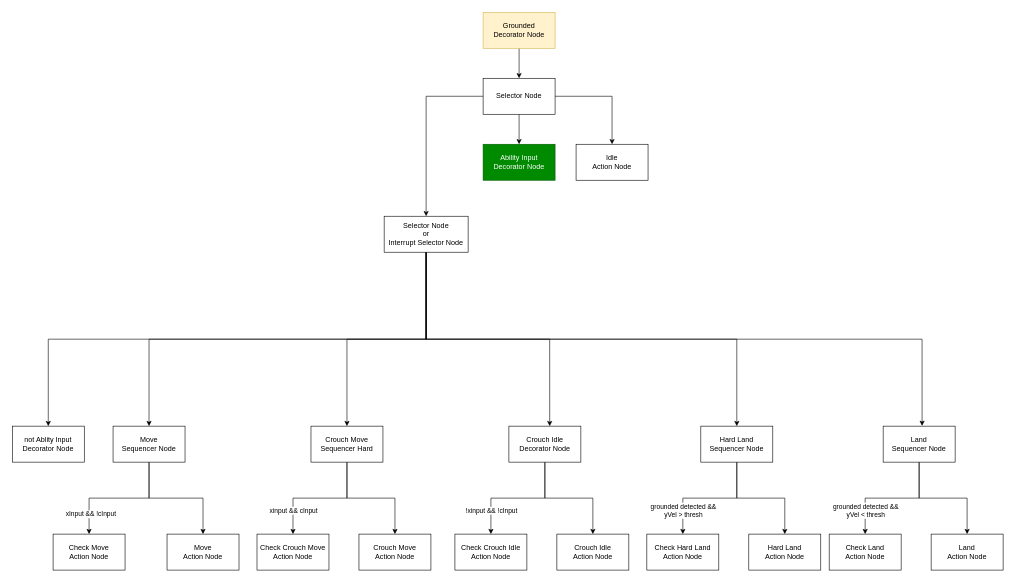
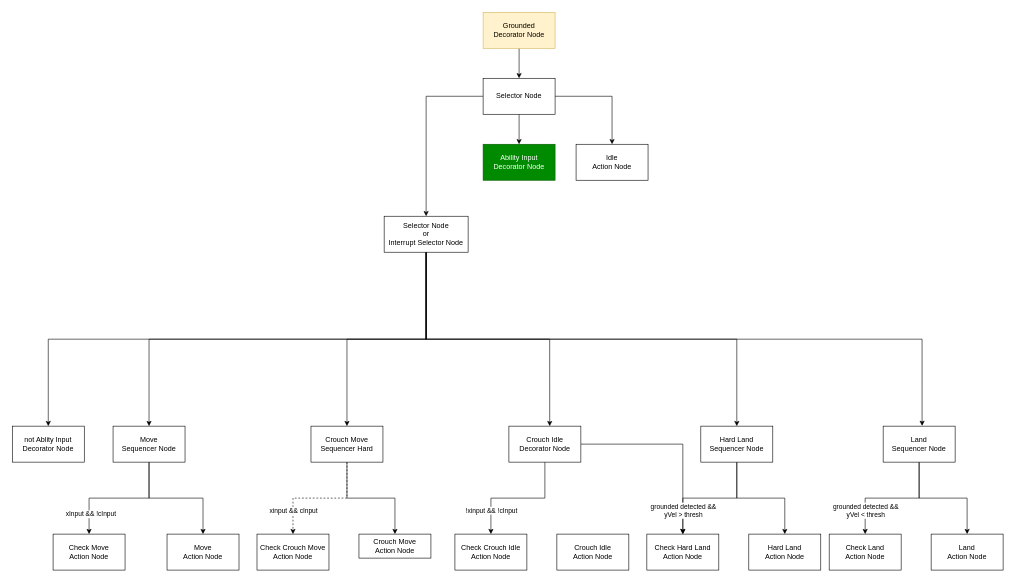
  <mxCell id="0" />
  <mxCell id="1" parent="0" />
  <mxCell id="2" value="Idle&lt;div&gt;Action Node&lt;/div&gt;" style="rounded=0;whiteSpace=wrap;html=1;" parent="1" vertex="1"><mxGeometry x="960" y="240" width="120" height="60" as="geometry" /></mxCell>
  <mxCell id="3" value="Move&lt;div&gt;Action Node&lt;/div&gt;" style="rounded=0;whiteSpace=wrap;html=1;" parent="1" vertex="1"><mxGeometry x="278" y="890" width="120" height="60" as="geometry" /></mxCell>
  <mxCell id="4" value="Check Move&lt;div&gt;Action Node&lt;/div&gt;" style="rounded=0;whiteSpace=wrap;html=1;" parent="1" vertex="1"><mxGeometry x="88" y="890" width="120" height="60" as="geometry" /></mxCell>
  <mxCell id="5" style="edgeStyle=orthogonalEdgeStyle;rounded=0;orthogonalLoop=1;jettySize=auto;html=1;entryX=0.5;entryY=0;entryDx=0;entryDy=0;" parent="1" source="8" target="4" edge="1"><mxGeometry relative="1" as="geometry" /></mxCell>
  <mxCell id="6" value="xInput &amp;amp;&amp;amp; !cInput" style="edgeLabel;html=1;align=center;verticalAlign=middle;resizable=0;points=[];" parent="5" vertex="1" connectable="0"><mxGeometry x="0.695" y="2" relative="1" as="geometry"><mxPoint as="offset" /></mxGeometry></mxCell>
  <mxCell id="7" style="edgeStyle=orthogonalEdgeStyle;rounded=0;orthogonalLoop=1;jettySize=auto;html=1;" parent="1" source="8" target="3" edge="1"><mxGeometry relative="1" as="geometry" /></mxCell>
  <mxCell id="8" value="Move&lt;div&gt;Sequencer Node&lt;/div&gt;" style="rounded=0;whiteSpace=wrap;html=1;" parent="1" vertex="1"><mxGeometry x="188" y="710" width="120" height="60" as="geometry" /></mxCell>
- <mxCell id="9" value="&lt;div&gt;Crouch Move&lt;/div&gt;&lt;div&gt;Action Node&lt;/div&gt;" style="rounded=0;whiteSpace=wrap;html=1;" parent="1" vertex="1"><mxGeometry x="598" y="890" width="120" height="60" as="geometry" /></mxCell>
+ <mxCell id="9" value="&lt;div&gt;Crouch Move&lt;/div&gt;&lt;div&gt;Action Node&lt;/div&gt;" style="rounded=0;whiteSpace=wrap;html=1;" parent="1" vertex="1"><mxGeometry x="598" y="890" width="120" height="40" as="geometry" /></mxCell>
  <mxCell id="10" value="Check Crouch Move&lt;div&gt;Action Node&lt;/div&gt;" style="rounded=0;whiteSpace=wrap;html=1;" parent="1" vertex="1"><mxGeometry x="428" y="890" width="120" height="60" as="geometry" /></mxCell>
- <mxCell id="11" style="edgeStyle=orthogonalEdgeStyle;rounded=0;orthogonalLoop=1;jettySize=auto;html=1;entryX=0.5;entryY=0;entryDx=0;entryDy=0;" parent="1" source="14" target="10" edge="1"><mxGeometry relative="1" as="geometry" /></mxCell>
+ <mxCell id="11" style="edgeStyle=orthogonalEdgeStyle;rounded=0;orthogonalLoop=1;jettySize=auto;html=1;entryX=0.5;entryY=0;entryDx=0;entryDy=0;dashed=1;" parent="1" source="14" target="10" edge="1"><mxGeometry relative="1" as="geometry" /></mxCell>
  <mxCell id="12" value="xinput &amp;amp;&amp;amp; cInput" style="edgeLabel;html=1;align=center;verticalAlign=middle;resizable=0;points=[];" parent="11" vertex="1" connectable="0"><mxGeometry x="0.619" relative="1" as="geometry"><mxPoint as="offset" /></mxGeometry></mxCell>
  <mxCell id="13" style="edgeStyle=orthogonalEdgeStyle;rounded=0;orthogonalLoop=1;jettySize=auto;html=1;" parent="1" source="14" target="9" edge="1"><mxGeometry relative="1" as="geometry" /></mxCell>
  <mxCell id="14" value="&lt;div&gt;Crouch Move&lt;/div&gt;&lt;div&gt;Sequencer Hard&lt;/div&gt;" style="rounded=0;whiteSpace=wrap;html=1;" parent="1" vertex="1"><mxGeometry x="518" y="710" width="120" height="60" as="geometry" /></mxCell>
  <mxCell id="15" value="&lt;div&gt;Crouch Idle&lt;/div&gt;&lt;div&gt;Action Node&lt;/div&gt;" style="rounded=0;whiteSpace=wrap;html=1;" parent="1" vertex="1"><mxGeometry x="928" y="890" width="120" height="60" as="geometry" /></mxCell>
  <mxCell id="16" value="Check Crouch Idle&lt;div&gt;Action Node&lt;/div&gt;" style="rounded=0;whiteSpace=wrap;html=1;" parent="1" vertex="1"><mxGeometry x="758" y="890" width="120" height="60" as="geometry" /></mxCell>
  <mxCell id="17" style="edgeStyle=orthogonalEdgeStyle;rounded=0;orthogonalLoop=1;jettySize=auto;html=1;entryX=0.5;entryY=0;entryDx=0;entryDy=0;" parent="1" source="20" target="16" edge="1"><mxGeometry relative="1" as="geometry" /></mxCell>
  <mxCell id="18" value="!xinput &amp;amp;&amp;amp; !cInput" style="edgeLabel;html=1;align=center;verticalAlign=middle;resizable=0;points=[];" parent="17" vertex="1" connectable="0"><mxGeometry x="0.619" relative="1" as="geometry"><mxPoint as="offset" /></mxGeometry></mxCell>
- <mxCell id="19" style="edgeStyle=orthogonalEdgeStyle;rounded=0;orthogonalLoop=1;jettySize=auto;html=1;" parent="1" source="20" target="15" edge="1"><mxGeometry relative="1" as="geometry" /></mxCell>
+ <mxCell id="19" style="edgeStyle=orthogonalEdgeStyle;rounded=0;orthogonalLoop=1;jettySize=auto;html=1;" parent="1" source="20" target="30" edge="1"><mxGeometry relative="1" as="geometry" /></mxCell>
  <mxCell id="20" value="&lt;div&gt;Crouch Idle&lt;/div&gt;&lt;div&gt;Decorator Node&lt;/div&gt;" style="rounded=0;whiteSpace=wrap;html=1;" parent="1" vertex="1"><mxGeometry x="848" y="710" width="120" height="60" as="geometry" /></mxCell>
  <mxCell id="21" style="edgeStyle=orthogonalEdgeStyle;rounded=0;orthogonalLoop=1;jettySize=auto;html=1;exitX=0.5;exitY=1;exitDx=0;exitDy=0;entryX=0.5;entryY=0;entryDx=0;entryDy=0;" parent="1" source="22" target="45" edge="1"><mxGeometry relative="1" as="geometry" /></mxCell>
  <mxCell id="22" value="Grounded&lt;div&gt;Decorator Node&lt;/div&gt;" style="rounded=0;whiteSpace=wrap;html=1;fillColor=#fff2cc;strokeColor=#d6b656;" parent="1" vertex="1"><mxGeometry x="805" y="20" width="120" height="60" as="geometry" /></mxCell>
  <mxCell id="23" style="edgeStyle=orthogonalEdgeStyle;rounded=0;orthogonalLoop=1;jettySize=auto;html=1;entryX=0.5;entryY=0;entryDx=0;entryDy=0;exitX=0.5;exitY=1;exitDx=0;exitDy=0;" parent="1" source="27" target="8" edge="1"><mxGeometry relative="1" as="geometry" /></mxCell>
  <mxCell id="24" style="edgeStyle=orthogonalEdgeStyle;rounded=0;orthogonalLoop=1;jettySize=auto;html=1;entryX=0.5;entryY=0;entryDx=0;entryDy=0;exitX=0.5;exitY=1;exitDx=0;exitDy=0;" parent="1" source="27" target="14" edge="1"><mxGeometry relative="1" as="geometry" /></mxCell>
  <mxCell id="25" style="edgeStyle=orthogonalEdgeStyle;rounded=0;orthogonalLoop=1;jettySize=auto;html=1;exitX=0.5;exitY=1;exitDx=0;exitDy=0;entryX=0.5;entryY=0;entryDx=0;entryDy=0;" parent="1" source="27" target="34" edge="1"><mxGeometry relative="1" as="geometry" /></mxCell>
  <mxCell id="26" style="edgeStyle=orthogonalEdgeStyle;rounded=0;orthogonalLoop=1;jettySize=auto;html=1;exitX=0.5;exitY=1;exitDx=0;exitDy=0;entryX=0.5;entryY=0;entryDx=0;entryDy=0;" edge="1" parent="1" source="27" target="47"><mxGeometry relative="1" as="geometry" /></mxCell>
  <mxCell id="27" value="Selector Node&lt;div&gt;or&lt;/div&gt;&lt;div&gt;Interrupt Selector Node&lt;/div&gt;" style="rounded=0;whiteSpace=wrap;html=1;" parent="1" vertex="1"><mxGeometry x="640" y="360" width="140" height="60" as="geometry" /></mxCell>
  <mxCell id="28" style="edgeStyle=orthogonalEdgeStyle;rounded=0;orthogonalLoop=1;jettySize=auto;html=1;entryX=0.567;entryY=0;entryDx=0;entryDy=0;entryPerimeter=0;exitX=0.5;exitY=1;exitDx=0;exitDy=0;" parent="1" source="27" target="20" edge="1"><mxGeometry relative="1" as="geometry" /></mxCell>
  <mxCell id="29" value="&lt;div&gt;Hard Land&lt;br&gt;&lt;/div&gt;&lt;div&gt;Action Node&lt;/div&gt;" style="rounded=0;whiteSpace=wrap;html=1;" parent="1" vertex="1"><mxGeometry x="1248" y="890" width="120" height="60" as="geometry" /></mxCell>
  <mxCell id="30" value="Check Hard Land&lt;div&gt;Action Node&lt;/div&gt;" style="rounded=0;whiteSpace=wrap;html=1;" parent="1" vertex="1"><mxGeometry x="1078" y="890" width="120" height="60" as="geometry" /></mxCell>
  <mxCell id="31" style="edgeStyle=orthogonalEdgeStyle;rounded=0;orthogonalLoop=1;jettySize=auto;html=1;entryX=0.5;entryY=0;entryDx=0;entryDy=0;" parent="1" source="34" target="30" edge="1"><mxGeometry relative="1" as="geometry" /></mxCell>
  <mxCell id="32" value="grounded detected &amp;amp;&amp;amp;&lt;div&gt;yVel &amp;gt; thresh&lt;/div&gt;" style="edgeLabel;html=1;align=center;verticalAlign=middle;resizable=0;points=[];" parent="31" vertex="1" connectable="0"><mxGeometry x="0.619" relative="1" as="geometry"><mxPoint as="offset" /></mxGeometry></mxCell>
  <mxCell id="33" style="edgeStyle=orthogonalEdgeStyle;rounded=0;orthogonalLoop=1;jettySize=auto;html=1;" parent="1" source="34" target="29" edge="1"><mxGeometry relative="1" as="geometry" /></mxCell>
  <mxCell id="34" value="&lt;div&gt;Hard Land&lt;/div&gt;&lt;div&gt;Sequencer Node&lt;/div&gt;" style="rounded=0;whiteSpace=wrap;html=1;" parent="1" vertex="1"><mxGeometry x="1168" y="710" width="120" height="60" as="geometry" /></mxCell>
  <mxCell id="35" value="&lt;div&gt;Land&lt;/div&gt;&lt;div&gt;Action Node&lt;/div&gt;" style="rounded=0;whiteSpace=wrap;html=1;" parent="1" vertex="1"><mxGeometry x="1552" y="890" width="120" height="60" as="geometry" /></mxCell>
  <mxCell id="36" value="Check Land&lt;div&gt;Action Node&lt;/div&gt;" style="rounded=0;whiteSpace=wrap;html=1;" parent="1" vertex="1"><mxGeometry x="1382" y="890" width="120" height="60" as="geometry" /></mxCell>
  <mxCell id="37" style="edgeStyle=orthogonalEdgeStyle;rounded=0;orthogonalLoop=1;jettySize=auto;html=1;entryX=0.5;entryY=0;entryDx=0;entryDy=0;" parent="1" source="40" target="36" edge="1"><mxGeometry relative="1" as="geometry" /></mxCell>
  <mxCell id="38" value="grounded detected &amp;amp;&amp;amp;&lt;div&gt;yVel &amp;lt; thresh&lt;/div&gt;" style="edgeLabel;html=1;align=center;verticalAlign=middle;resizable=0;points=[];" parent="37" vertex="1" connectable="0"><mxGeometry x="0.619" relative="1" as="geometry"><mxPoint as="offset" /></mxGeometry></mxCell>
  <mxCell id="39" style="edgeStyle=orthogonalEdgeStyle;rounded=0;orthogonalLoop=1;jettySize=auto;html=1;" parent="1" source="40" target="35" edge="1"><mxGeometry relative="1" as="geometry" /></mxCell>
  <mxCell id="40" value="&lt;div&gt;Land&lt;/div&gt;&lt;div&gt;Sequencer Node&lt;/div&gt;" style="rounded=0;whiteSpace=wrap;html=1;" parent="1" vertex="1"><mxGeometry x="1472" y="710" width="120" height="60" as="geometry" /></mxCell>
  <mxCell id="41" style="edgeStyle=orthogonalEdgeStyle;rounded=0;orthogonalLoop=1;jettySize=auto;html=1;entryX=0.541;entryY=-0.008;entryDx=0;entryDy=0;entryPerimeter=0;exitX=0.5;exitY=1;exitDx=0;exitDy=0;" parent="1" source="27" target="40" edge="1"><mxGeometry relative="1" as="geometry" /></mxCell>
  <mxCell id="42" style="edgeStyle=orthogonalEdgeStyle;rounded=0;orthogonalLoop=1;jettySize=auto;html=1;entryX=0.5;entryY=0;entryDx=0;entryDy=0;" parent="1" source="45" target="27" edge="1"><mxGeometry relative="1" as="geometry"><mxPoint x="710" y="240" as="targetPoint" /></mxGeometry></mxCell>
  <mxCell id="43" style="edgeStyle=orthogonalEdgeStyle;rounded=0;orthogonalLoop=1;jettySize=auto;html=1;entryX=0.5;entryY=0;entryDx=0;entryDy=0;" parent="1" source="45" target="46" edge="1"><mxGeometry relative="1" as="geometry" /></mxCell>
  <mxCell id="44" style="edgeStyle=orthogonalEdgeStyle;rounded=0;orthogonalLoop=1;jettySize=auto;html=1;" parent="1" source="45" target="2" edge="1"><mxGeometry relative="1" as="geometry" /></mxCell>
  <mxCell id="45" value="Selector Node" style="rounded=0;whiteSpace=wrap;html=1;" parent="1" vertex="1"><mxGeometry x="805" y="130" width="120" height="60" as="geometry" /></mxCell>
  <mxCell id="46" value="&lt;div&gt;Ability Input&lt;/div&gt;&lt;div&gt;Decorator Node&lt;/div&gt;" style="rounded=0;whiteSpace=wrap;html=1;fillColor=#008a00;strokeColor=#005700;fontColor=#ffffff;" parent="1" vertex="1"><mxGeometry x="805" y="240" width="120" height="60" as="geometry" /></mxCell>
  <mxCell id="47" value="not Ablity Input&lt;div&gt;Decorator Node&lt;/div&gt;" style="rounded=0;whiteSpace=wrap;html=1;" vertex="1" parent="1"><mxGeometry x="20" y="710" width="120" height="60" as="geometry" /></mxCell>
